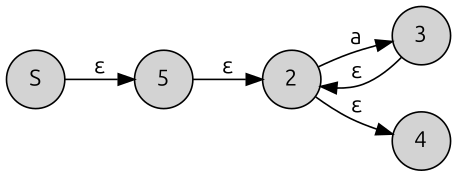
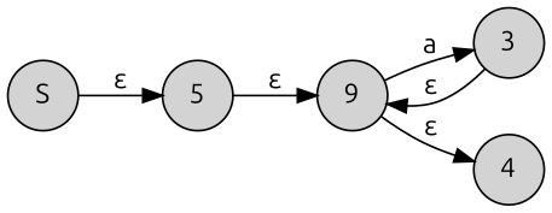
  digraph {
    fontname=Ubuntu
    rankdir=LR
    node [fontname=Ubuntu shape=circle style=filled]
    edge [fontname=Ubuntu]
    n1 [label=S]
    n2 [label=5]
-   n3 [label=2]
+   n3 [label=9]
    n4 [label=3]
    n5 [label=4]
    n1 -> n2 [label="ε"]
    n2 -> n3 [label="ε"]
    n3 -> n4 [label=a]
    n3 -> n5 [label="ε"]
    n4 -> n3 [label="ε"]
  }
